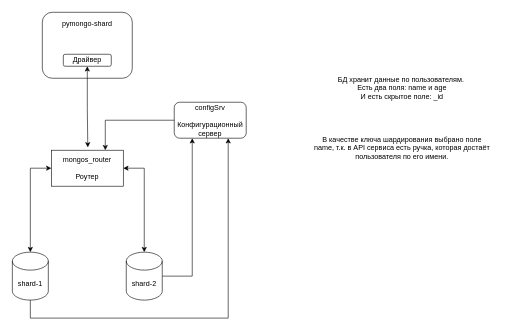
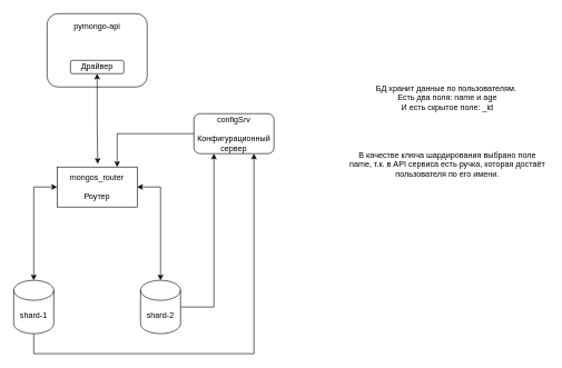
  <mxCell id="0" />
  <mxCell id="1" parent="0" />
  <mxCell id="2" style="edgeStyle=orthogonalEdgeStyle;rounded=0;orthogonalLoop=1;jettySize=auto;html=1;entryX=0.75;entryY=1;entryDx=0;entryDy=0;" edge="1" parent="1" source="3" target="4"><mxGeometry relative="1" as="geometry"><mxPoint x="460" y="470" as="targetPoint" /><Array as="points"><mxPoint x="50" y="530" /><mxPoint x="380" y="530" /></Array></mxGeometry></mxCell>
  <mxCell id="3" value="shard-1" style="shape=cylinder3;whiteSpace=wrap;html=1;boundedLbl=1;backgroundOutline=1;size=15;" parent="1" vertex="1"><mxGeometry x="20" y="420" width="60" height="80" as="geometry" /></mxCell>
  <mxCell id="4" value="configSrv&lt;div&gt;&lt;br&gt;&lt;div&gt;Конфигурационный&lt;/div&gt;&lt;div&gt;сервер&lt;/div&gt;&lt;/div&gt;" style="rounded=1;whiteSpace=wrap;html=1;" vertex="1" parent="1"><mxGeometry x="290" y="170" width="120" height="60" as="geometry" /></mxCell>
  <mxCell id="5" style="edgeStyle=orthogonalEdgeStyle;rounded=0;orthogonalLoop=1;jettySize=auto;html=1;entryX=0;entryY=0.5;entryDx=0;entryDy=0;exitX=0.75;exitY=0;exitDx=0;exitDy=0;startArrow=classic;startFill=1;endArrow=none;" edge="1" parent="1" source="6" target="4"><mxGeometry relative="1" as="geometry" /></mxCell>
  <mxCell id="6" value="&lt;div&gt;mongos_router&lt;/div&gt;&lt;div&gt;&lt;br&gt;&lt;/div&gt;Роутер" style="whiteSpace=wrap;html=1;rounded=0;" vertex="1" parent="1"><mxGeometry x="85" y="250" width="120" height="60" as="geometry" /></mxCell>
  <mxCell id="7" style="edgeStyle=orthogonalEdgeStyle;rounded=0;orthogonalLoop=1;jettySize=auto;html=1;entryX=0.25;entryY=1;entryDx=0;entryDy=0;" edge="1" parent="1" source="8" target="4"><mxGeometry relative="1" as="geometry" /></mxCell>
  <mxCell id="8" value="shard-2" style="shape=cylinder3;whiteSpace=wrap;html=1;boundedLbl=1;backgroundOutline=1;size=15;" vertex="1" parent="1"><mxGeometry x="210" y="420" width="60" height="80" as="geometry" /></mxCell>
  <mxCell id="9" style="edgeStyle=orthogonalEdgeStyle;rounded=0;orthogonalLoop=1;jettySize=auto;html=1;entryX=0.5;entryY=0;entryDx=0;entryDy=0;entryPerimeter=0;startArrow=classic;startFill=1;" edge="1" parent="1" source="6" target="3"><mxGeometry relative="1" as="geometry" /></mxCell>
  <mxCell id="10" style="edgeStyle=orthogonalEdgeStyle;rounded=0;orthogonalLoop=1;jettySize=auto;html=1;entryX=0.5;entryY=0;entryDx=0;entryDy=0;entryPerimeter=0;startArrow=classic;startFill=1;" edge="1" parent="1" source="6" target="8"><mxGeometry relative="1" as="geometry" /></mxCell>
  <mxCell id="11" value="" style="group" vertex="1" connectable="0" parent="1"><mxGeometry x="70" y="20" width="150" height="110" as="geometry" /></mxCell>
- <mxCell id="12" value="pymongo-shard&lt;div&gt;&lt;br&gt;&lt;/div&gt;&lt;div&gt;&lt;br&gt;&lt;/div&gt;&lt;div&gt;&lt;br&gt;&lt;/div&gt;&lt;div&gt;&lt;br&gt;&lt;/div&gt;&lt;div&gt;&lt;br&gt;&lt;/div&gt;" style="rounded=1;whiteSpace=wrap;html=1;" parent="11" vertex="1"><mxGeometry width="150" height="110" as="geometry" /></mxCell>
+ <mxCell id="12" value="pymongo-api&lt;div&gt;&lt;br&gt;&lt;/div&gt;&lt;div&gt;&lt;br&gt;&lt;/div&gt;&lt;div&gt;&lt;br&gt;&lt;/div&gt;&lt;div&gt;&lt;br&gt;&lt;/div&gt;&lt;div&gt;&lt;br&gt;&lt;/div&gt;" style="rounded=1;whiteSpace=wrap;html=1;" parent="11" vertex="1"><mxGeometry width="150" height="110" as="geometry" /></mxCell>
  <mxCell id="13" value="Драйвер" style="rounded=1;whiteSpace=wrap;html=1;" vertex="1" parent="11"><mxGeometry x="35" y="70" width="80" height="20" as="geometry" /></mxCell>
  <mxCell id="14" style="edgeStyle=orthogonalEdgeStyle;rounded=0;orthogonalLoop=1;jettySize=auto;html=1;entryX=0.507;entryY=-0.079;entryDx=0;entryDy=0;entryPerimeter=0;startArrow=classic;startFill=1;" edge="1" parent="1" source="13" target="6"><mxGeometry relative="1" as="geometry" /></mxCell>
  <mxCell id="15" value="В качестве ключа шардирования выбрано поле name, т.к. в API сервиса есть ручка, которая достаёт пользователя по его имени." style="text;html=1;align=center;verticalAlign=middle;whiteSpace=wrap;rounded=0;" vertex="1" parent="1"><mxGeometry x="520" y="201" width="300" height="90" as="geometry" /></mxCell>
  <mxCell id="16" value="БД хранит данные по пользователям.&amp;nbsp;&lt;div&gt;Есть два поля: name и age&lt;/div&gt;&lt;div&gt;И есть скрытое поле: _id&lt;/div&gt;" style="text;html=1;align=center;verticalAlign=middle;whiteSpace=wrap;rounded=0;" vertex="1" parent="1"><mxGeometry x="520" y="111" width="300" height="70" as="geometry" /></mxCell>
